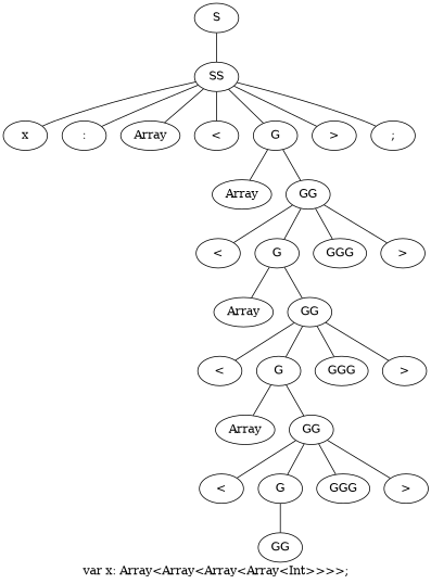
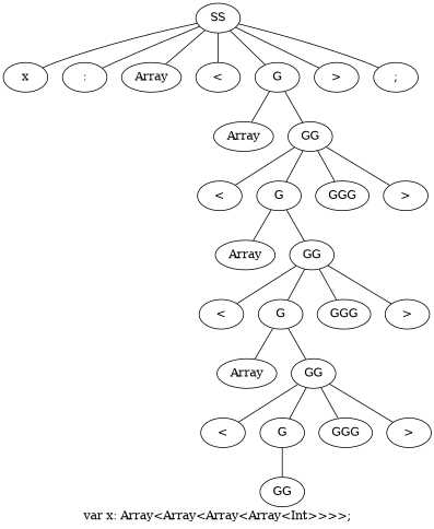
  graph {
    fontname="DejaVu Serif"
    label="var x: Array<Array<Array<Array<Int>>>>;"
    node [fontname="DejaVu Serif"]
    edge [fontname="DejaVu Serif"]
-   n1 [label=S]
    n2 [label=SS]
    n3 [label=x]
    n4 [label=":"]
    n5 [label=Array]
    n6 [label="<"]
    n7 [label=G]
    n8 [label=">"]
    n9 [label=";"]
    n10 [label=Array]
    n11 [label=GG]
    n12 [label="<"]
    n13 [label=G]
    n14 [label=GGG]
    n15 [label=">"]
    n16 [label=Array]
    n17 [label=GG]
    n18 [label="<"]
    n19 [label=G]
    n20 [label=GGG]
    n21 [label=">"]
    n22 [label=Array]
    n23 [label=GG]
    n24 [label="<"]
    n25 [label=G]
    n26 [label=GGG]
    n27 [label=">"]
    n28 [label=GG]
-   n1 -- n2
    n2 -- n3
    n2 -- n4
    n2 -- n5
    n2 -- n6
    n2 -- n7
    n2 -- n8
    n2 -- n9
    n7 -- n10
    n7 -- n11
    n11 -- n12
    n11 -- n13
    n11 -- n14
    n11 -- n15
    n13 -- n16
    n13 -- n17
    n17 -- n18
    n17 -- n19
    n17 -- n20
    n17 -- n21
    n19 -- n22
    n19 -- n23
    n23 -- n24
    n23 -- n25
    n23 -- n26
    n23 -- n27
    n25 -- n28
  }
